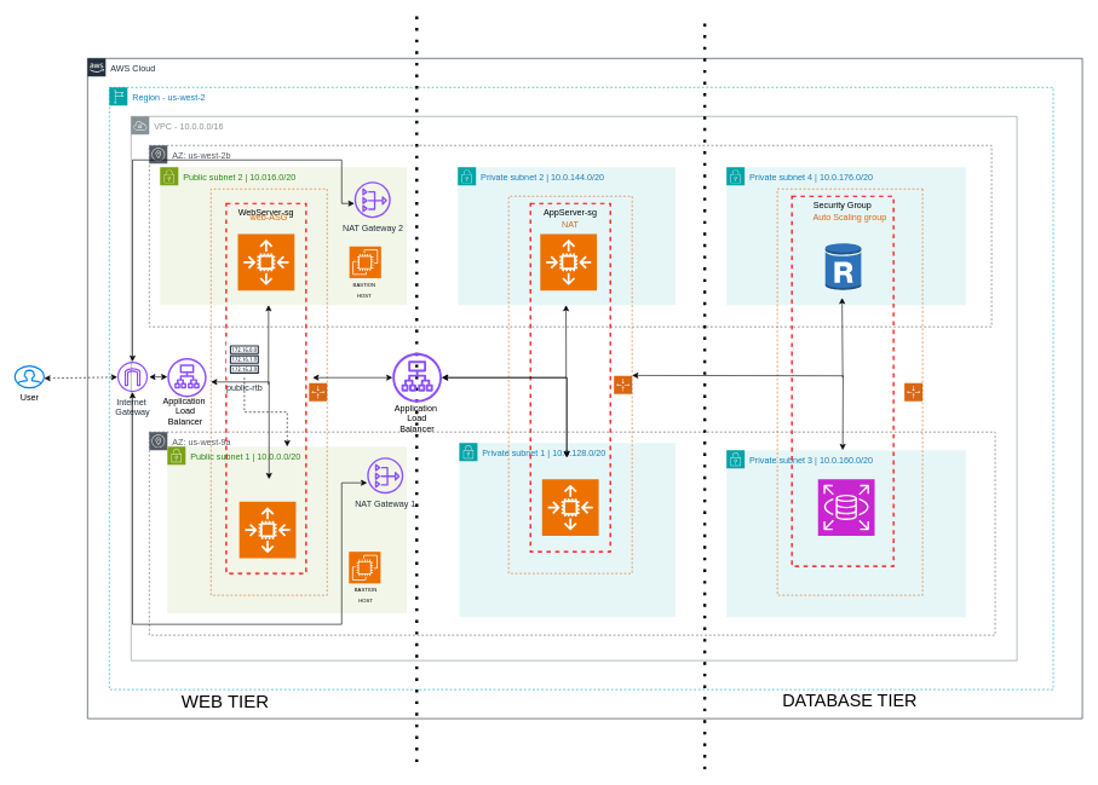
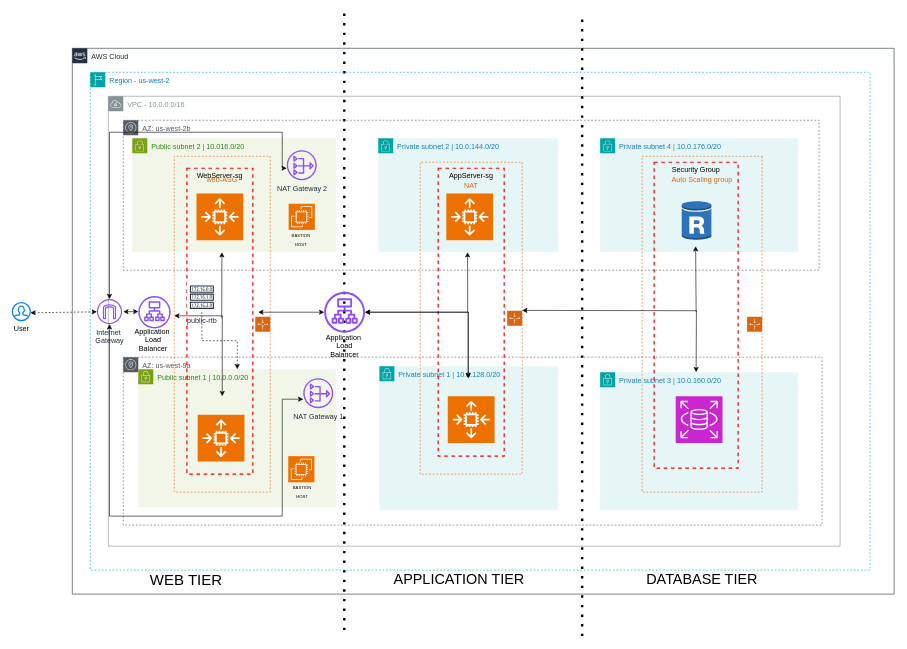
  <mxCell id="0" />
  <mxCell id="1" parent="0" />
  <mxCell id="2" value="" style="endArrow=none;dashed=1;html=1;dashPattern=1 3;strokeWidth=4;rounded=0;" edge="1" parent="1"><mxGeometry width="50" height="50" relative="1" as="geometry"><mxPoint x="573.41" y="1050" as="sourcePoint" /><mxPoint x="573.41" y="20" as="targetPoint" /></mxGeometry></mxCell>
  <mxCell id="3" value="VPC - 10.0.0.0/16" style="sketch=0;outlineConnect=0;gradientColor=none;html=1;whiteSpace=wrap;fontSize=12;fontStyle=0;shape=mxgraph.aws4.group;grIcon=mxgraph.aws4.group_vpc;strokeColor=#879196;fillColor=none;verticalAlign=top;align=left;spacingLeft=30;fontColor=#879196;dashed=0;movable=1;resizable=1;rotatable=1;deletable=1;editable=1;locked=0;connectable=1;" vertex="1" parent="1"><mxGeometry x="180" y="160" width="1220" height="750" as="geometry" /></mxCell>
  <mxCell id="4" value="AZ: us-west-2b" style="sketch=0;outlineConnect=0;gradientColor=none;html=1;whiteSpace=wrap;fontSize=12;fontStyle=0;shape=mxgraph.aws4.group;grIcon=mxgraph.aws4.group_availability_zone;strokeColor=#545B64;fillColor=none;verticalAlign=top;align=left;spacingLeft=30;fontColor=#545B64;dashed=1;" vertex="1" parent="1"><mxGeometry x="205" y="200" width="1160" height="250" as="geometry" /></mxCell>
  <mxCell id="5" value="AWS Cloud" style="points=[[0,0],[0.25,0],[0.5,0],[0.75,0],[1,0],[1,0.25],[1,0.5],[1,0.75],[1,1],[0.75,1],[0.5,1],[0.25,1],[0,1],[0,0.75],[0,0.5],[0,0.25]];outlineConnect=0;gradientColor=none;html=1;whiteSpace=wrap;fontSize=12;fontStyle=0;container=1;pointerEvents=0;collapsible=0;recursiveResize=0;shape=mxgraph.aws4.group;grIcon=mxgraph.aws4.group_aws_cloud_alt;strokeColor=#232F3E;fillColor=none;verticalAlign=top;align=left;spacingLeft=30;fontColor=#232F3E;dashed=0;" vertex="1" parent="1"><mxGeometry x="120" y="80" width="1370" height="910" as="geometry" /></mxCell>
  <mxCell id="6" value="&lt;font style=&quot;font-size: 25px;&quot;&gt;WEB TIER&lt;/font&gt;" style="text;html=1;align=center;verticalAlign=middle;whiteSpace=wrap;rounded=0;" vertex="1" parent="5"><mxGeometry x="120" y="870" width="140" height="30" as="geometry" /></mxCell>
+ <mxCell id="7" value="&lt;font style=&quot;font-size: 24px;&quot;&gt;APPLICATION TIER&lt;/font&gt;" style="text;html=1;align=center;verticalAlign=middle;whiteSpace=wrap;rounded=0;" vertex="1" parent="5"><mxGeometry x="520" y="870" width="250" height="30" as="geometry" /></mxCell>
  <mxCell id="8" value="&lt;font style=&quot;font-size: 24px;&quot;&gt;DATABASE TIER&lt;/font&gt;" style="text;html=1;align=center;verticalAlign=middle;whiteSpace=wrap;rounded=0;" vertex="1" parent="5"><mxGeometry x="940" y="870" width="220" height="30" as="geometry" /></mxCell>
  <mxCell id="9" value="AZ: us-west-9a" style="sketch=0;outlineConnect=0;gradientColor=none;html=1;whiteSpace=wrap;fontSize=12;fontStyle=0;shape=mxgraph.aws4.group;grIcon=mxgraph.aws4.group_availability_zone;strokeColor=#545B64;fillColor=none;verticalAlign=top;align=left;spacingLeft=30;fontColor=#545B64;dashed=1;" vertex="1" parent="1"><mxGeometry x="205" y="595" width="1165" height="280" as="geometry" /></mxCell>
  <mxCell id="10" value="Region - us-west-2" style="points=[[0,0],[0.25,0],[0.5,0],[0.75,0],[1,0],[1,0.25],[1,0.5],[1,0.75],[1,1],[0.75,1],[0.5,1],[0.25,1],[0,1],[0,0.75],[0,0.5],[0,0.25]];outlineConnect=0;gradientColor=none;html=1;whiteSpace=wrap;fontSize=12;fontStyle=0;container=0;pointerEvents=0;collapsible=0;recursiveResize=0;shape=mxgraph.aws4.group;grIcon=mxgraph.aws4.group_region;strokeColor=#00A4A6;fillColor=none;verticalAlign=top;align=left;spacingLeft=30;fontColor=#147EBA;dashed=1;" vertex="1" parent="1"><mxGeometry x="150" y="120" width="1300" height="830" as="geometry" /></mxCell>
  <mxCell id="11" value="Public subnet 2 | 10.016.0/20" style="points=[[0,0],[0.25,0],[0.5,0],[0.75,0],[1,0],[1,0.25],[1,0.5],[1,0.75],[1,1],[0.75,1],[0.5,1],[0.25,1],[0,1],[0,0.75],[0,0.5],[0,0.25]];outlineConnect=0;gradientColor=none;html=1;whiteSpace=wrap;fontSize=12;fontStyle=0;container=1;pointerEvents=0;collapsible=0;recursiveResize=0;shape=mxgraph.aws4.group;grIcon=mxgraph.aws4.group_security_group;grStroke=0;strokeColor=#7AA116;fillColor=#F2F6E8;verticalAlign=top;align=left;spacingLeft=30;fontColor=#248814;dashed=0;" vertex="1" parent="1"><mxGeometry x="220" y="230" width="340" height="190" as="geometry" /></mxCell>
  <mxCell id="12" value="" style="sketch=0;points=[[0,0,0],[0.25,0,0],[0.5,0,0],[0.75,0,0],[1,0,0],[0,1,0],[0.25,1,0],[0.5,1,0],[0.75,1,0],[1,1,0],[0,0.25,0],[0,0.5,0],[0,0.75,0],[1,0.25,0],[1,0.5,0],[1,0.75,0]];outlineConnect=0;fontColor=#232F3E;fillColor=#ED7100;strokeColor=#ffffff;dashed=0;verticalLabelPosition=bottom;verticalAlign=top;align=center;html=1;fontSize=12;fontStyle=0;aspect=fixed;shape=mxgraph.aws4.resourceIcon;resIcon=mxgraph.aws4.ec2;" vertex="1" parent="11"><mxGeometry x="260.68" y="109.18" width="43.636" height="43.636" as="geometry" /></mxCell>
- <mxCell id="13" value="NAT Gateway 2" style="sketch=0;outlineConnect=0;fontColor=#232F3E;gradientColor=none;fillColor=#8C4FFF;strokeColor=none;dashed=0;verticalLabelPosition=bottom;verticalAlign=top;align=center;html=1;fontSize=12;fontStyle=0;aspect=fixed;pointerEvents=1;shape=mxgraph.aws4.nat_gateway;" vertex="1" parent="11"><mxGeometry x="267.5" y="20" width="50" height="50" as="geometry" /></mxCell>
+ <mxCell id="13" value="NAT Gateway 2" style="sketch=0;outlineConnect=0;fontColor=#232F3E;gradientColor=none;fillColor=#8C4FFF;strokeColor=none;dashed=0;verticalLabelPosition=bottom;verticalAlign=top;align=center;html=1;fontSize=12;fontStyle=0;aspect=fixed;pointerEvents=1;shape=mxgraph.aws4.nat_gateway;" vertex="1" parent="11"><mxGeometry x="257.5" y="20" width="50" height="50" as="geometry" /></mxCell>
  <mxCell id="14" value="Private subnet 2 | 10.0.144.0/20" style="points=[[0,0],[0.25,0],[0.5,0],[0.75,0],[1,0],[1,0.25],[1,0.5],[1,0.75],[1,1],[0.75,1],[0.5,1],[0.25,1],[0,1],[0,0.75],[0,0.5],[0,0.25]];outlineConnect=0;gradientColor=none;html=1;whiteSpace=wrap;fontSize=12;fontStyle=0;container=1;pointerEvents=0;collapsible=0;recursiveResize=0;shape=mxgraph.aws4.group;grIcon=mxgraph.aws4.group_security_group;grStroke=0;strokeColor=#00A4A6;fillColor=#E6F6F7;verticalAlign=top;align=left;spacingLeft=30;fontColor=#147EBA;dashed=0;" vertex="1" parent="1"><mxGeometry x="630" y="230" width="300" height="190" as="geometry" /></mxCell>
  <mxCell id="15" value="Private subnet 1 | 10.0.128.0/20" style="points=[[0,0],[0.25,0],[0.5,0],[0.75,0],[1,0],[1,0.25],[1,0.5],[1,0.75],[1,1],[0.75,1],[0.5,1],[0.25,1],[0,1],[0,0.75],[0,0.5],[0,0.25]];outlineConnect=0;gradientColor=none;html=1;whiteSpace=wrap;fontSize=12;fontStyle=0;container=1;pointerEvents=0;collapsible=0;recursiveResize=0;shape=mxgraph.aws4.group;grIcon=mxgraph.aws4.group_security_group;grStroke=0;strokeColor=#00A4A6;fillColor=#E6F6F7;verticalAlign=top;align=left;spacingLeft=30;fontColor=#147EBA;dashed=0;" vertex="1" parent="1"><mxGeometry x="632" y="610" width="298" height="240" as="geometry" /></mxCell>
  <mxCell id="16" value="" style="sketch=0;points=[[0,0,0],[0.25,0,0],[0.5,0,0],[0.75,0,0],[1,0,0],[0,1,0],[0.25,1,0],[0.5,1,0],[0.75,1,0],[1,1,0],[0,0.25,0],[0,0.5,0],[0,0.75,0],[1,0.25,0],[1,0.5,0],[1,0.75,0]];outlineConnect=0;fontColor=#232F3E;fillColor=#ED7100;strokeColor=#ffffff;dashed=0;verticalLabelPosition=bottom;verticalAlign=top;align=center;html=1;fontSize=12;fontStyle=0;aspect=fixed;shape=mxgraph.aws4.resourceIcon;resIcon=mxgraph.aws4.auto_scaling2;" vertex="1" parent="15"><mxGeometry x="114" y="50" width="78" height="78" as="geometry" /></mxCell>
  <mxCell id="17" value="NAT" style="points=[[0,0],[0.25,0],[0.5,0],[0.75,0],[1,0],[1,0.25],[1,0.5],[1,0.75],[1,1],[0.75,1],[0.5,1],[0.25,1],[0,1],[0,0.75],[0,0.5],[0,0.25]];outlineConnect=0;gradientColor=none;html=1;whiteSpace=wrap;fontSize=12;fontStyle=0;container=0;pointerEvents=0;collapsible=0;recursiveResize=0;shape=mxgraph.aws4.groupCenter;grIcon=mxgraph.aws4.group_auto_scaling_group;grStroke=1;strokeColor=#D86613;fillColor=none;verticalAlign=top;align=center;fontColor=#D86613;dashed=1;spacingTop=25;direction=south;" vertex="1" parent="1"><mxGeometry x="700" y="270" width="170" height="520" as="geometry" /></mxCell>
  <mxCell id="18" value="AppServer-sg" style="fontStyle=0;verticalAlign=top;align=center;spacingTop=-2;fillColor=none;rounded=0;whiteSpace=wrap;html=1;strokeColor=#FF0000;strokeWidth=2;dashed=1;container=1;collapsible=0;expand=0;recursiveResize=0;" vertex="1" parent="1"><mxGeometry x="730" y="280" width="110" height="480" as="geometry" /></mxCell>
  <mxCell id="19" value="Public subnet 1 | 10.0.0.0/20" style="points=[[0,0],[0.25,0],[0.5,0],[0.75,0],[1,0],[1,0.25],[1,0.5],[1,0.75],[1,1],[0.75,1],[0.5,1],[0.25,1],[0,1],[0,0.75],[0,0.5],[0,0.25]];outlineConnect=0;gradientColor=none;html=1;whiteSpace=wrap;fontSize=12;fontStyle=0;container=1;pointerEvents=0;collapsible=0;recursiveResize=0;shape=mxgraph.aws4.group;grIcon=mxgraph.aws4.group_security_group;grStroke=0;strokeColor=#7AA116;fillColor=#F2F6E8;verticalAlign=top;align=left;spacingLeft=30;fontColor=#248814;dashed=0;" vertex="1" parent="1"><mxGeometry x="230" y="615" width="330" height="230" as="geometry" /></mxCell>
  <mxCell id="20" value="&lt;font style=&quot;font-size: 7px;&quot;&gt;BASTION HOST&lt;/font&gt;" style="text;html=1;align=center;verticalAlign=middle;whiteSpace=wrap;rounded=0;" vertex="1" parent="19"><mxGeometry x="250.68" y="194.996" width="45" height="16.364" as="geometry" /></mxCell>
  <mxCell id="21" value="Private subnet 4 | 10.0.176.0/20" style="points=[[0,0],[0.25,0],[0.5,0],[0.75,0],[1,0],[1,0.25],[1,0.5],[1,0.75],[1,1],[0.75,1],[0.5,1],[0.25,1],[0,1],[0,0.75],[0,0.5],[0,0.25]];outlineConnect=0;gradientColor=none;html=1;whiteSpace=wrap;fontSize=12;fontStyle=0;container=1;pointerEvents=0;collapsible=0;recursiveResize=0;shape=mxgraph.aws4.group;grIcon=mxgraph.aws4.group_security_group;grStroke=0;strokeColor=#00A4A6;fillColor=#E6F6F7;verticalAlign=top;align=left;spacingLeft=30;fontColor=#147EBA;dashed=0;" vertex="1" parent="1"><mxGeometry x="1000" y="230" width="330" height="190" as="geometry" /></mxCell>
  <mxCell id="22" value="Private subnet 3 | 10.0.160.0/20" style="points=[[0,0],[0.25,0],[0.5,0],[0.75,0],[1,0],[1,0.25],[1,0.5],[1,0.75],[1,1],[0.75,1],[0.5,1],[0.25,1],[0,1],[0,0.75],[0,0.5],[0,0.25]];outlineConnect=0;gradientColor=none;html=1;whiteSpace=wrap;fontSize=12;fontStyle=0;container=1;pointerEvents=0;collapsible=0;recursiveResize=0;shape=mxgraph.aws4.group;grIcon=mxgraph.aws4.group_security_group;grStroke=0;strokeColor=#00A4A6;fillColor=#E6F6F7;verticalAlign=top;align=left;spacingLeft=30;fontColor=#147EBA;dashed=0;" vertex="1" parent="1"><mxGeometry x="1000" y="620" width="330" height="230" as="geometry" /></mxCell>
  <mxCell id="23" value="Internet&amp;nbsp;&lt;div&gt;Gateway&lt;br&gt;&lt;/div&gt;" style="sketch=0;outlineConnect=0;fontColor=#232F3E;gradientColor=none;fillColor=#8C4FFF;strokeColor=none;dashed=0;verticalLabelPosition=bottom;verticalAlign=top;align=center;html=1;fontSize=12;fontStyle=0;aspect=fixed;pointerEvents=1;shape=mxgraph.aws4.internet_gateway;" vertex="1" parent="1"><mxGeometry x="161" y="498" width="42" height="42" as="geometry" /></mxCell>
  <mxCell id="24" value="" style="sketch=0;outlineConnect=0;fontColor=#232F3E;gradientColor=none;fillColor=#8C4FFF;strokeColor=none;dashed=0;verticalLabelPosition=bottom;verticalAlign=top;align=center;html=1;fontSize=12;fontStyle=0;aspect=fixed;pointerEvents=1;shape=mxgraph.aws4.application_load_balancer;" vertex="1" parent="1"><mxGeometry x="540" y="486" width="68" height="68" as="geometry" /></mxCell>
  <mxCell id="25" value="" style="group" vertex="1" connectable="0" parent="1"><mxGeometry x="290" y="260" width="160" height="560" as="geometry" /></mxCell>
  <mxCell id="26" value="WebServer-sg" style="fontStyle=0;verticalAlign=top;align=center;spacingTop=-2;fillColor=none;rounded=0;whiteSpace=wrap;html=1;strokeColor=#FF0000;strokeWidth=2;dashed=1;container=1;collapsible=0;expand=0;recursiveResize=0;" vertex="1" parent="25"><mxGeometry x="21" y="20" width="110" height="510" as="geometry" /></mxCell>
  <mxCell id="27" value="" style="sketch=0;points=[[0,0,0],[0.25,0,0],[0.5,0,0],[0.75,0,0],[1,0,0],[0,1,0],[0.25,1,0],[0.5,1,0],[0.75,1,0],[1,1,0],[0,0.25,0],[0,0.5,0],[0,0.75,0],[1,0.25,0],[1,0.5,0],[1,0.75,0]];outlineConnect=0;fontColor=#232F3E;fillColor=#ED7100;strokeColor=#ffffff;dashed=0;verticalLabelPosition=bottom;verticalAlign=top;align=center;html=1;fontSize=12;fontStyle=0;aspect=fixed;shape=mxgraph.aws4.resourceIcon;resIcon=mxgraph.aws4.auto_scaling2;" vertex="1" parent="26"><mxGeometry x="16" y="42" width="78" height="78" as="geometry" /></mxCell>
  <mxCell id="28" value="web-ASG" style="points=[[0,0],[0.25,0],[0.5,0],[0.75,0],[1,0],[1,0.25],[1,0.5],[1,0.75],[1,1],[0.75,1],[0.5,1],[0.25,1],[0,1],[0,0.75],[0,0.5],[0,0.25]];outlineConnect=0;gradientColor=none;html=1;whiteSpace=wrap;fontSize=12;fontStyle=0;container=1;pointerEvents=0;collapsible=0;recursiveResize=0;shape=mxgraph.aws4.groupCenter;grIcon=mxgraph.aws4.group_auto_scaling_group;grStroke=1;strokeColor=#D86613;fillColor=none;verticalAlign=top;align=center;fontColor=#D86613;dashed=1;spacingTop=25;direction=south;" vertex="1" parent="25"><mxGeometry width="160" height="560" as="geometry" /></mxCell>
  <mxCell id="29" value="" style="sketch=0;points=[[0,0,0],[0.25,0,0],[0.5,0,0],[0.75,0,0],[1,0,0],[0,1,0],[0.25,1,0],[0.5,1,0],[0.75,1,0],[1,1,0],[0,0.25,0],[0,0.5,0],[0,0.75,0],[1,0.25,0],[1,0.5,0],[1,0.75,0]];outlineConnect=0;fontColor=#232F3E;fillColor=#ED7100;strokeColor=#ffffff;dashed=0;verticalLabelPosition=bottom;verticalAlign=top;align=center;html=1;fontSize=12;fontStyle=0;aspect=fixed;shape=mxgraph.aws4.resourceIcon;resIcon=mxgraph.aws4.auto_scaling2;" vertex="1" parent="28"><mxGeometry x="39" y="431" width="78" height="78" as="geometry" /></mxCell>
  <mxCell id="30" value="" style="endArrow=classic;startArrow=classic;html=1;rounded=0;entryX=0.536;entryY=0.745;entryDx=0;entryDy=0;entryPerimeter=0;" edge="1" parent="28" target="26"><mxGeometry width="50" height="50" relative="1" as="geometry"><mxPoint y="266" as="sourcePoint" /><mxPoint x="80" y="366" as="targetPoint" /><Array as="points"><mxPoint x="80" y="266" /></Array></mxGeometry></mxCell>
  <mxCell id="31" value="" style="endArrow=classic;html=1;rounded=0;" edge="1" parent="25"><mxGeometry width="50" height="50" relative="1" as="geometry"><mxPoint x="79.17" y="270" as="sourcePoint" /><mxPoint x="79.34" y="160" as="targetPoint" /></mxGeometry></mxCell>
  <mxCell id="32" value="public-rtb" style="sketch=0;outlineConnect=0;fontColor=#232F3E;gradientColor=none;strokeColor=#232F3E;fillColor=#ffffff;dashed=0;verticalLabelPosition=bottom;verticalAlign=top;align=center;html=1;fontSize=12;fontStyle=0;aspect=fixed;shape=mxgraph.aws4.resourceIcon;resIcon=mxgraph.aws4.route_table;" vertex="1" parent="25"><mxGeometry x="21" y="210" width="50" height="50" as="geometry" /></mxCell>
  <mxCell id="33" value="" style="sketch=0;outlineConnect=0;fontColor=#232F3E;gradientColor=none;fillColor=#8C4FFF;strokeColor=none;dashed=0;verticalLabelPosition=bottom;verticalAlign=top;align=center;html=1;fontSize=12;fontStyle=0;aspect=fixed;pointerEvents=1;shape=mxgraph.aws4.application_load_balancer;" vertex="1" parent="1"><mxGeometry x="230" y="493" width="54" height="54" as="geometry" /></mxCell>
  <mxCell id="34" value="" style="endArrow=classic;startArrow=classic;html=1;rounded=0;" edge="1" parent="1"><mxGeometry width="50" height="50" relative="1" as="geometry"><mxPoint x="205" y="519.17" as="sourcePoint" /><mxPoint x="230" y="519" as="targetPoint" /></mxGeometry></mxCell>
  <mxCell id="35" value="" style="group" vertex="1" connectable="0" parent="1"><mxGeometry x="779" y="420" width="1" height="210" as="geometry" /></mxCell>
  <mxCell id="36" value="" style="group" vertex="1" connectable="0" parent="35"><mxGeometry width="1" height="210" as="geometry" /></mxCell>
  <mxCell id="37" value="" style="endArrow=classic;startArrow=classic;html=1;rounded=0;" edge="1" parent="36" source="24"><mxGeometry width="50" height="50" relative="1" as="geometry"><mxPoint x="-159" y="140" as="sourcePoint" /><mxPoint x="1" y="210" as="targetPoint" /><Array as="points"><mxPoint x="1" y="100" /></Array></mxGeometry></mxCell>
  <mxCell id="38" value="" style="endArrow=classic;html=1;rounded=0;" edge="1" parent="36"><mxGeometry width="50" height="50" relative="1" as="geometry"><mxPoint x="0.17" y="100" as="sourcePoint" /><mxPoint as="targetPoint" /></mxGeometry></mxCell>
  <mxCell id="39" value="" style="endArrow=classic;startArrow=classic;html=1;rounded=0;" edge="1" parent="1"><mxGeometry width="50" height="50" relative="1" as="geometry"><mxPoint x="608" y="520" as="sourcePoint" /><mxPoint x="780" y="630" as="targetPoint" /><Array as="points"><mxPoint x="780" y="520" /></Array></mxGeometry></mxCell>
  <mxCell id="40" value="" style="endArrow=classic;startArrow=classic;html=1;rounded=0;" edge="1" parent="1" target="24"><mxGeometry width="50" height="50" relative="1" as="geometry"><mxPoint x="430" y="520" as="sourcePoint" /><mxPoint x="540" y="500.002" as="targetPoint" /></mxGeometry></mxCell>
  <mxCell id="41" value="Security Group" style="fontStyle=0;verticalAlign=top;align=center;spacingTop=-2;fillColor=none;rounded=0;whiteSpace=wrap;html=1;strokeColor=#FF0000;strokeWidth=2;dashed=1;container=1;collapsible=0;expand=0;recursiveResize=0;" vertex="1" parent="1"><mxGeometry x="1090" y="270" width="140" height="510" as="geometry" /></mxCell>
  <mxCell id="42" value="Auto Scaling group" style="points=[[0,0],[0.25,0],[0.5,0],[0.75,0],[1,0],[1,0.25],[1,0.5],[1,0.75],[1,1],[0.75,1],[0.5,1],[0.25,1],[0,1],[0,0.75],[0,0.5],[0,0.25]];outlineConnect=0;gradientColor=none;html=1;whiteSpace=wrap;fontSize=12;fontStyle=0;container=1;pointerEvents=0;collapsible=0;recursiveResize=0;shape=mxgraph.aws4.groupCenter;grIcon=mxgraph.aws4.group_auto_scaling_group;grStroke=1;strokeColor=#D86613;fillColor=none;verticalAlign=top;align=center;fontColor=#D86613;dashed=1;spacingTop=25;direction=south;" vertex="1" parent="41"><mxGeometry x="-20" y="-10" width="200" height="560" as="geometry" /></mxCell>
  <mxCell id="43" value="" style="endArrow=classic;html=1;rounded=0;" edge="1" parent="42"><mxGeometry width="50" height="50" relative="1" as="geometry"><mxPoint x="90" y="260" as="sourcePoint" /><mxPoint x="89.17" y="150" as="targetPoint" /></mxGeometry></mxCell>
  <mxCell id="44" value="" style="outlineConnect=0;dashed=0;verticalLabelPosition=bottom;verticalAlign=top;align=center;html=1;shape=mxgraph.aws3.rds_db_instance_read_replica;fillColor=#2E73B8;gradientColor=none;" vertex="1" parent="41"><mxGeometry x="46" y="64" width="49.5" height="66" as="geometry" /></mxCell>
  <mxCell id="45" value="" style="sketch=0;points=[[0,0,0],[0.25,0,0],[0.5,0,0],[0.75,0,0],[1,0,0],[0,1,0],[0.25,1,0],[0.5,1,0],[0.75,1,0],[1,1,0],[0,0.25,0],[0,0.5,0],[0,0.75,0],[1,0.25,0],[1,0.5,0],[1,0.75,0]];outlineConnect=0;fontColor=#232F3E;fillColor=#C925D1;strokeColor=#ffffff;dashed=0;verticalLabelPosition=bottom;verticalAlign=top;align=center;html=1;fontSize=12;fontStyle=0;aspect=fixed;shape=mxgraph.aws4.resourceIcon;resIcon=mxgraph.aws4.rds;" vertex="1" parent="41"><mxGeometry x="36" y="390" width="78" height="78" as="geometry" /></mxCell>
  <mxCell id="46" value="" style="endArrow=classic;startArrow=classic;html=1;rounded=0;edgeStyle=orthogonalEdgeStyle;" edge="1" parent="1"><mxGeometry width="50" height="50" relative="1" as="geometry"><mxPoint x="870" y="517" as="sourcePoint" /><mxPoint x="1160" y="620" as="targetPoint" /></mxGeometry></mxCell>
  <mxCell id="47" value="" style="edgeStyle=orthogonalEdgeStyle;rounded=0;orthogonalLoop=1;jettySize=auto;html=1;dashed=1;" edge="1" parent="1" source="32" target="19"><mxGeometry relative="1" as="geometry" /></mxCell>
  <mxCell id="48" value="Application&amp;nbsp;&lt;div&gt;Load Balancer&lt;/div&gt;" style="text;html=1;align=center;verticalAlign=middle;whiteSpace=wrap;rounded=0;" vertex="1" parent="1"><mxGeometry x="544" y="562" width="60" height="30" as="geometry" /></mxCell>
  <mxCell id="49" value="Application&amp;nbsp;&lt;div&gt;Load Balancer&lt;/div&gt;" style="text;html=1;align=center;verticalAlign=middle;whiteSpace=wrap;rounded=0;" vertex="1" parent="1"><mxGeometry x="230" y="554" width="50" height="26" as="geometry" /></mxCell>
  <mxCell id="50" value="" style="sketch=0;points=[[0,0,0],[0.25,0,0],[0.5,0,0],[0.75,0,0],[1,0,0],[0,1,0],[0.25,1,0],[0.5,1,0],[0.75,1,0],[1,1,0],[0,0.25,0],[0,0.5,0],[0,0.75,0],[1,0.25,0],[1,0.5,0],[1,0.75,0]];outlineConnect=0;fontColor=#232F3E;fillColor=#ED7100;strokeColor=#ffffff;dashed=0;verticalLabelPosition=bottom;verticalAlign=top;align=center;html=1;fontSize=12;fontStyle=0;aspect=fixed;shape=mxgraph.aws4.resourceIcon;resIcon=mxgraph.aws4.auto_scaling2;" vertex="1" parent="1"><mxGeometry x="743.5" y="322" width="78" height="78" as="geometry" /></mxCell>
  <mxCell id="51" value="" style="sketch=0;points=[[0,0,0],[0.25,0,0],[0.5,0,0],[0.75,0,0],[1,0,0],[0,1,0],[0.25,1,0],[0.5,1,0],[0.75,1,0],[1,1,0],[0,0.25,0],[0,0.5,0],[0,0.75,0],[1,0.25,0],[1,0.5,0],[1,0.75,0]];outlineConnect=0;fontColor=#232F3E;fillColor=#ED7100;strokeColor=#ffffff;dashed=0;verticalLabelPosition=bottom;verticalAlign=top;align=center;html=1;fontSize=12;fontStyle=0;aspect=fixed;shape=mxgraph.aws4.resourceIcon;resIcon=mxgraph.aws4.ec2;" vertex="1" parent="1"><mxGeometry x="480" y="760" width="43.636" height="43.636" as="geometry" /></mxCell>
  <mxCell id="52" value="&lt;font style=&quot;font-size: 7px;&quot;&gt;BASTION HOST&lt;/font&gt;" style="text;html=1;align=center;verticalAlign=middle;whiteSpace=wrap;rounded=0;" vertex="1" parent="1"><mxGeometry x="478.64" y="389.996" width="45" height="16.364" as="geometry" /></mxCell>
  <mxCell id="53" value="NAT Gateway 1" style="sketch=0;outlineConnect=0;fontColor=#232F3E;gradientColor=none;fillColor=#8C4FFF;strokeColor=none;dashed=0;verticalLabelPosition=bottom;verticalAlign=top;align=center;html=1;fontSize=12;fontStyle=0;aspect=fixed;pointerEvents=1;shape=mxgraph.aws4.nat_gateway;" vertex="1" parent="1"><mxGeometry x="505" y="630" width="50" height="50" as="geometry" /></mxCell>
  <mxCell id="54" value="" style="endArrow=classic;startArrow=classic;html=1;rounded=0;edgeStyle=orthogonalEdgeStyle;" edge="1" parent="1" source="53" target="23"><mxGeometry width="50" height="50" relative="1" as="geometry"><mxPoint x="250" y="1080" as="sourcePoint" /><mxPoint x="420" y="1080" as="targetPoint" /><Array as="points"><mxPoint x="470" y="665" /><mxPoint x="470" y="860" /><mxPoint x="182" y="860" /></Array></mxGeometry></mxCell>
  <mxCell id="55" value="" style="endArrow=classic;startArrow=classic;html=1;rounded=0;edgeStyle=orthogonalEdgeStyle;" edge="1" parent="1" source="13" target="23"><mxGeometry width="50" height="50" relative="1" as="geometry"><mxPoint x="468" y="314.94" as="sourcePoint" /><mxPoint x="170" y="189.94" as="targetPoint" /><Array as="points"><mxPoint x="470" y="280" /><mxPoint x="470" y="220" /><mxPoint x="182" y="220" /></Array></mxGeometry></mxCell>
- <mxCell id="56" value="User" style="html=1;verticalLabelPosition=bottom;align=center;labelBackgroundColor=#ffffff;verticalAlign=top;strokeWidth=2;strokeColor=#0080F0;shadow=0;dashed=0;shape=mxgraph.ios7.icons.user;" vertex="1" parent="1"><mxGeometry x="20" y="504" width="40" height="30" as="geometry" /></mxCell>
+ <mxCell id="56" value="User" style="html=1;verticalLabelPosition=bottom;align=center;labelBackgroundColor=#ffffff;verticalAlign=top;strokeWidth=2;strokeColor=#0080F0;shadow=0;dashed=0;shape=mxgraph.ios7.icons.user;" vertex="1" parent="1"><mxGeometry x="20" y="504" width="30" height="30" as="geometry" /></mxCell>
  <mxCell id="57" value="" style="endArrow=classic;startArrow=classic;html=1;rounded=0;exitX=1.006;exitY=0.567;exitDx=0;exitDy=0;exitPerimeter=0;dashed=1;" edge="1" parent="1" source="56" target="23"><mxGeometry width="50" height="50" relative="1" as="geometry"><mxPoint x="40" y="510.58" as="sourcePoint" /><mxPoint x="110" y="510.58" as="targetPoint" /></mxGeometry></mxCell>
  <mxCell id="58" value="" style="endArrow=none;dashed=1;html=1;dashPattern=1 3;strokeWidth=4;rounded=0;" edge="1" parent="1"><mxGeometry width="50" height="50" relative="1" as="geometry"><mxPoint x="970" y="1060" as="sourcePoint" /><mxPoint x="970" y="30" as="targetPoint" /></mxGeometry></mxCell>
